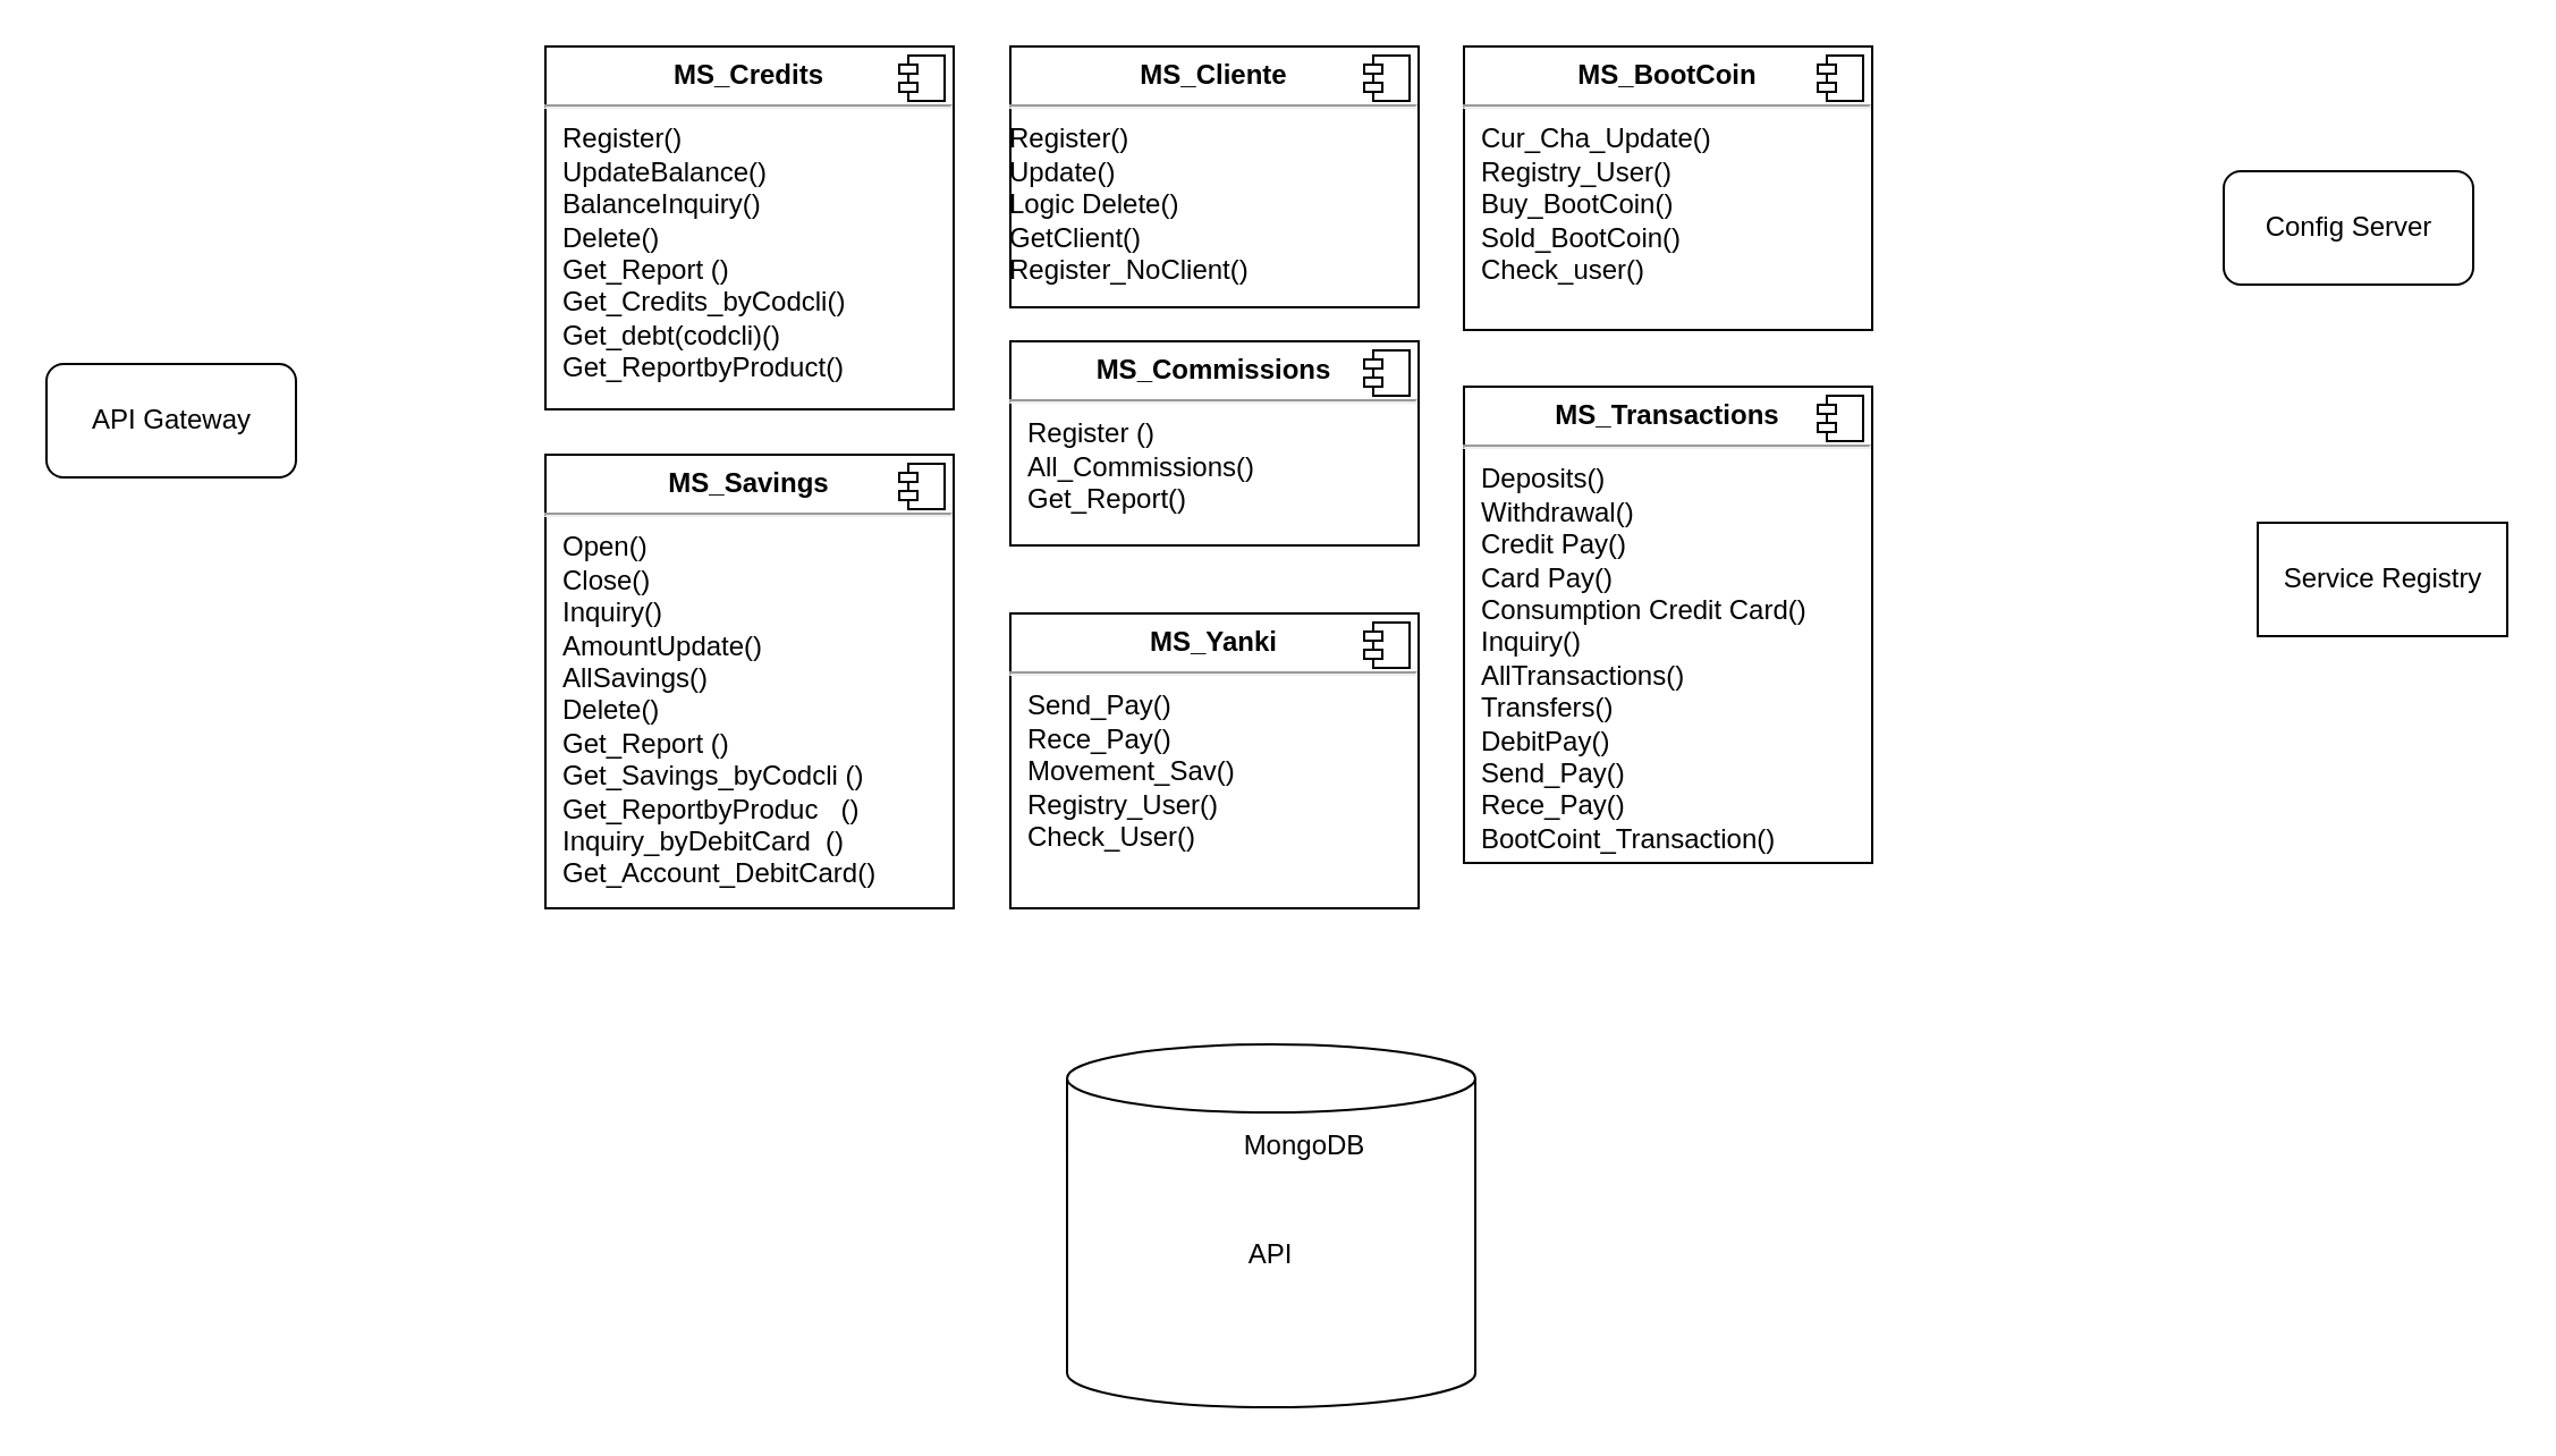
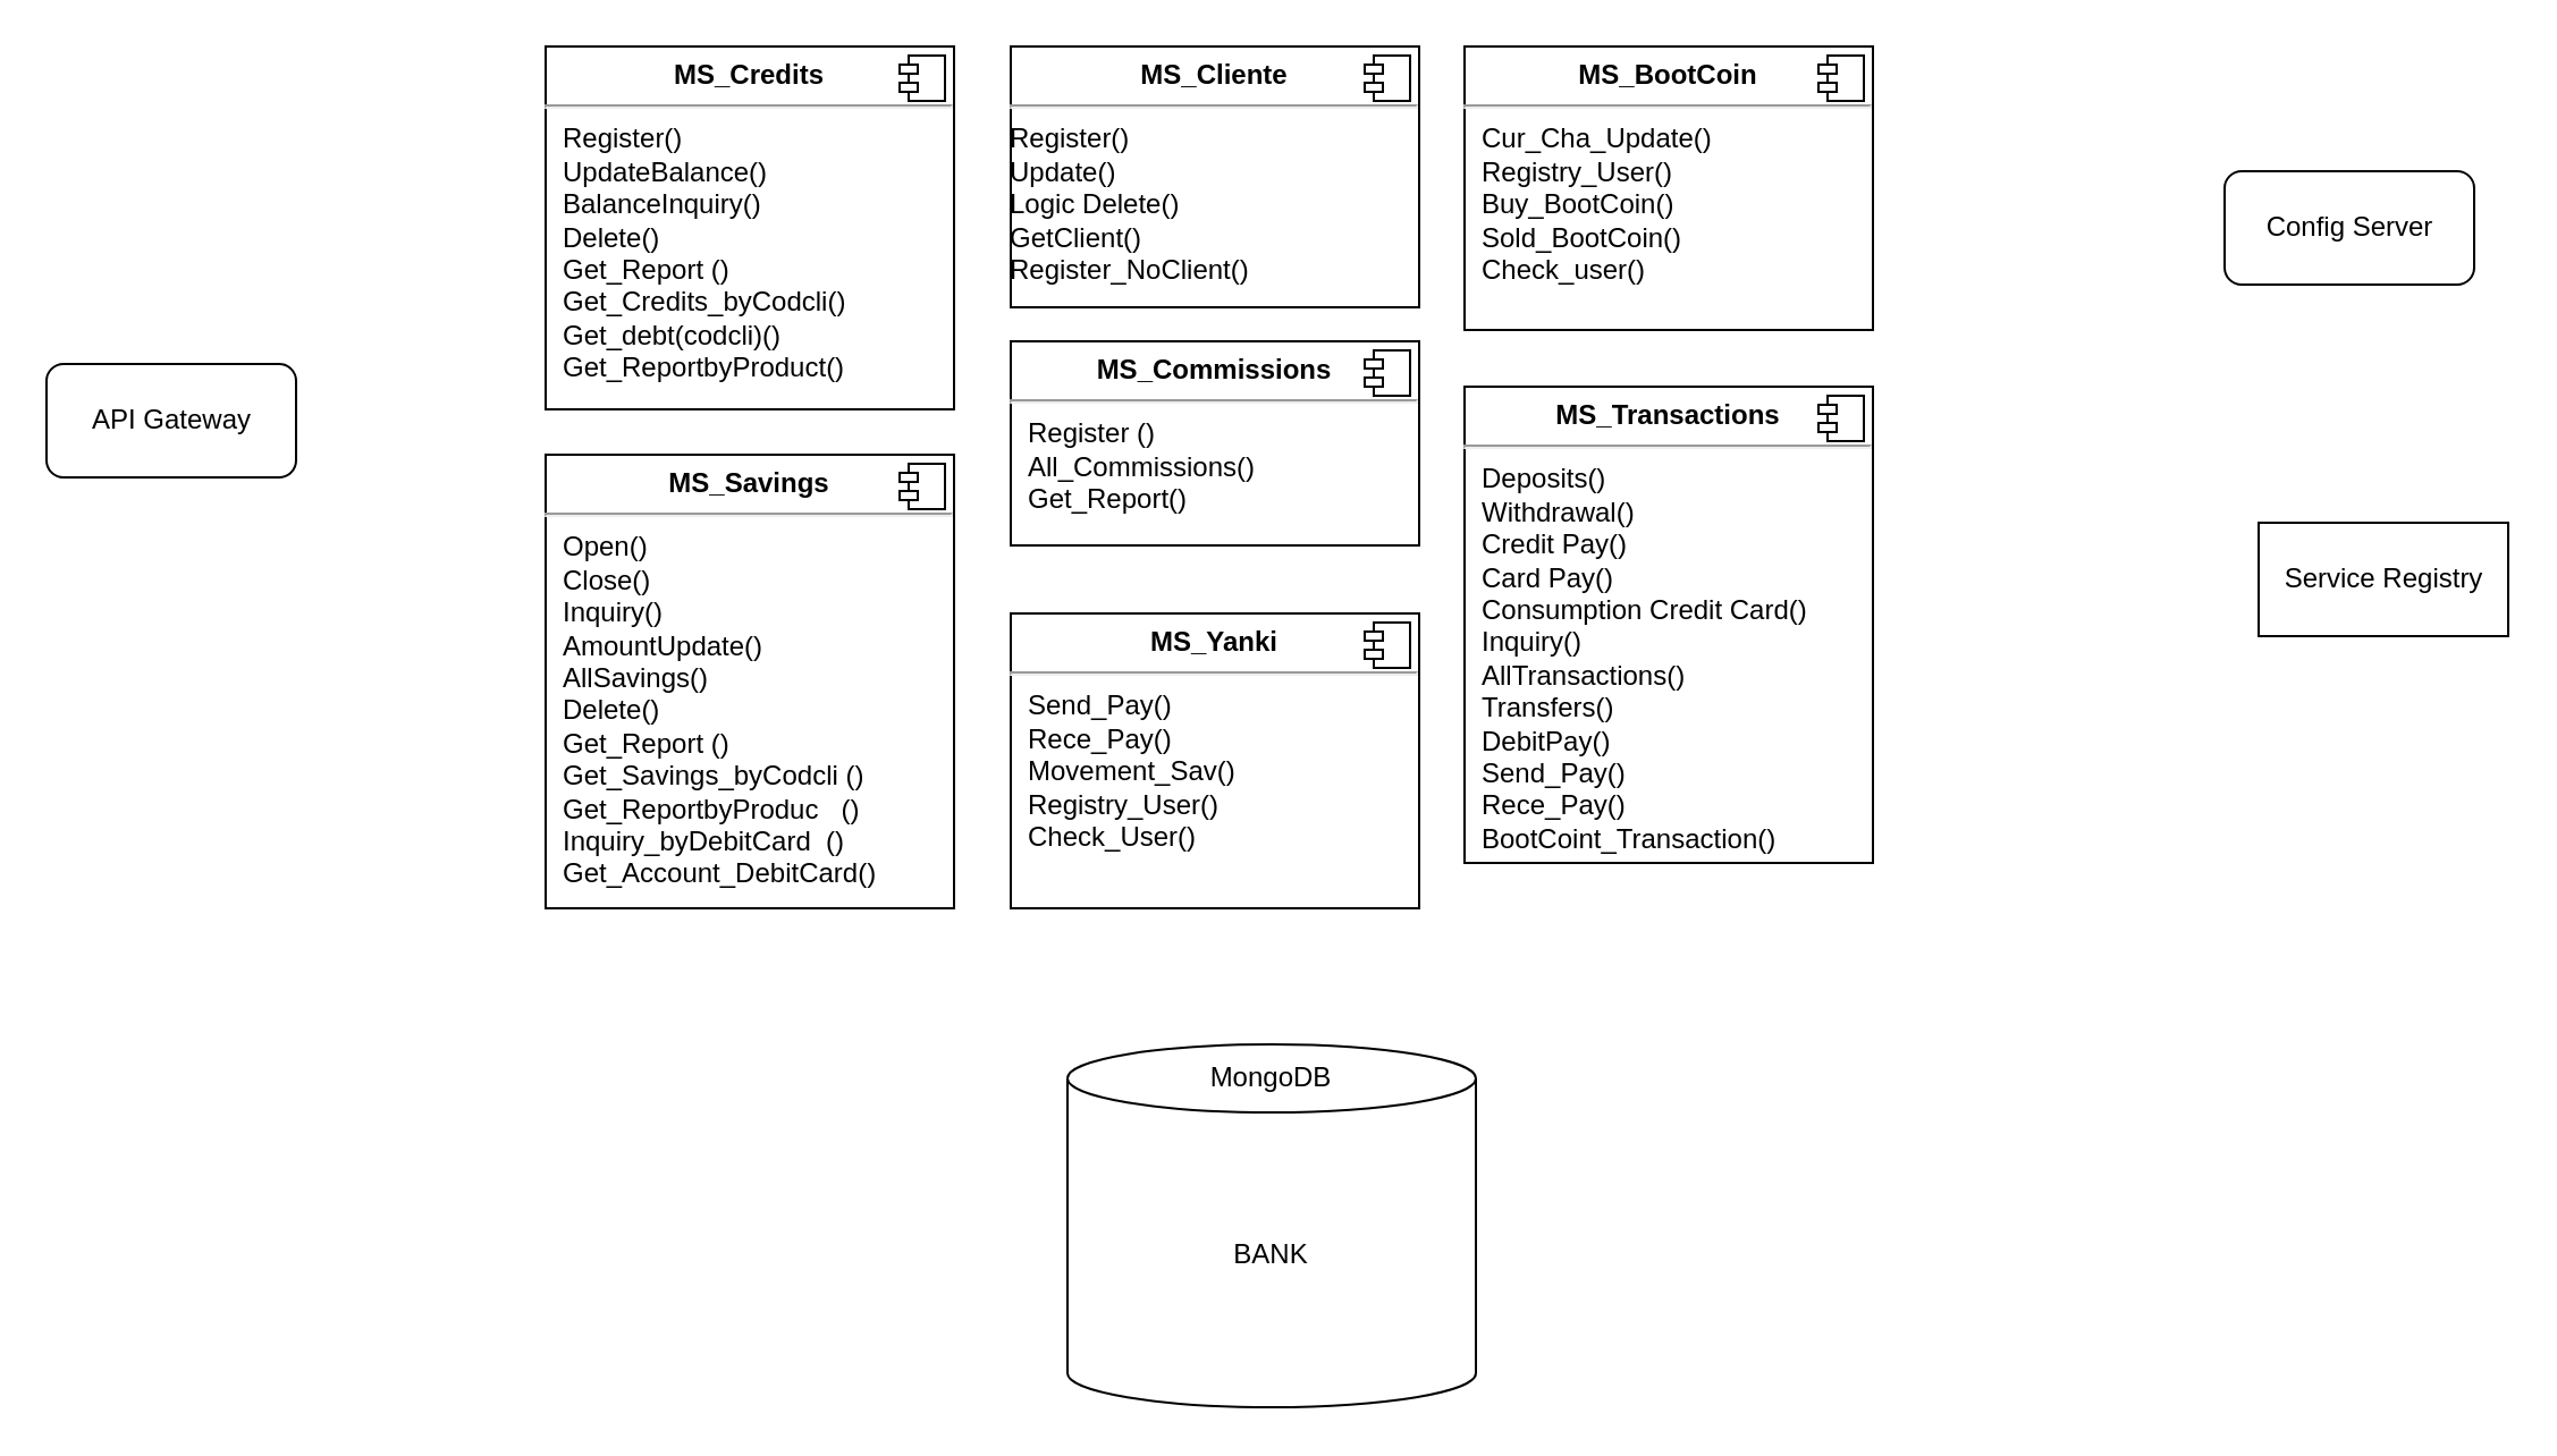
  <mxCell id="0" />
  <mxCell id="1" parent="0" />
  <mxCell id="2" value="&lt;p style=&quot;margin:0px;margin-top:6px;text-align:center;&quot;&gt;&lt;b&gt;MS_Savings&lt;/b&gt;&lt;br&gt;&lt;/p&gt;&lt;hr&gt;&lt;p style=&quot;margin:0px;margin-left:8px;&quot;&gt;Open()&lt;br&gt;Close()&lt;/p&gt;&lt;p style=&quot;margin:0px;margin-left:8px;&quot;&gt;Inquiry()&lt;br&gt;&lt;/p&gt;&lt;p style=&quot;margin:0px;margin-left:8px;&quot;&gt;AmountUpdate()&lt;br&gt;&lt;/p&gt;&lt;p style=&quot;margin:0px;margin-left:8px;&quot;&gt;AllSavings()&lt;br&gt;&lt;/p&gt;&lt;p style=&quot;margin:0px;margin-left:8px;&quot;&gt;Delete()&lt;/p&gt;&lt;p style=&quot;margin:0px;margin-left:8px;&quot;&gt;Get_Report&lt;span style=&quot;&quot;&gt;&#09;&#09;&lt;/span&gt;()&lt;/p&gt;&lt;p style=&quot;margin:0px;margin-left:8px;&quot;&gt;Get_Savings_byCodcli ()&lt;/p&gt;&lt;p style=&quot;margin:0px;margin-left:8px;&quot;&gt;Get_ReportbyProduc&amp;nbsp; &amp;nbsp;()&lt;/p&gt;&lt;p style=&quot;margin:0px;margin-left:8px;&quot;&gt;Inquiry_byDebitCard&amp;nbsp; ()&lt;/p&gt;&lt;p style=&quot;margin:0px;margin-left:8px;&quot;&gt;Get_Account_DebitCard()&lt;/p&gt;&lt;p style=&quot;margin:0px;margin-left:8px;&quot;&gt;&lt;br&gt;&lt;/p&gt;" style="align=left;overflow=fill;html=1;dropTarget=0;" parent="1" vertex="1"><mxGeometry x="240" y="200" width="180" height="200" as="geometry" /></mxCell>
  <mxCell id="3" value="" style="shape=component;jettyWidth=8;jettyHeight=4;" parent="2" vertex="1"><mxGeometry x="1" width="20" height="20" relative="1" as="geometry"><mxPoint x="-24" y="4" as="offset" /></mxGeometry></mxCell>
  <mxCell id="4" value="&lt;p style=&quot;margin:0px;margin-top:6px;text-align:center;&quot;&gt;&lt;b&gt;MS_Credits&lt;/b&gt;&lt;br&gt;&lt;/p&gt;&lt;hr&gt;&lt;p style=&quot;margin:0px;margin-left:8px;&quot;&gt;Register()&lt;/p&gt;&lt;p style=&quot;margin:0px;margin-left:8px;&quot;&gt;UpdateBalance()&lt;/p&gt;&lt;p style=&quot;margin:0px;margin-left:8px;&quot;&gt;BalanceInquiry()&lt;/p&gt;&lt;p style=&quot;margin:0px;margin-left:8px;&quot;&gt;Delete()&lt;/p&gt;&lt;p style=&quot;margin:0px;margin-left:8px;&quot;&gt;Get_Report&lt;span style=&quot;&quot;&gt;&#09;&lt;/span&gt;()&lt;/p&gt;&lt;p style=&quot;margin:0px;margin-left:8px;&quot;&gt;Get_Credits_byCodcli()&lt;/p&gt;&lt;p style=&quot;margin:0px;margin-left:8px;&quot;&gt;Get_debt(codcli)()&lt;/p&gt;&lt;p style=&quot;margin:0px;margin-left:8px;&quot;&gt;Get_ReportbyProduct()&lt;/p&gt;" style="align=left;overflow=fill;html=1;dropTarget=0;" parent="1" vertex="1"><mxGeometry x="240" y="20" width="180" height="160" as="geometry" /></mxCell>
  <mxCell id="5" value="" style="shape=component;jettyWidth=8;jettyHeight=4;" parent="4" vertex="1"><mxGeometry x="1" width="20" height="20" relative="1" as="geometry"><mxPoint x="-24" y="4" as="offset" /></mxGeometry></mxCell>
  <mxCell id="6" value="&lt;p style=&quot;margin:0px;margin-top:6px;text-align:center;&quot;&gt;&lt;b&gt;MS_Transactions&lt;/b&gt;&lt;br&gt;&lt;/p&gt;&lt;hr&gt;&lt;p style=&quot;margin:0px;margin-left:8px;&quot;&gt;Deposits()&lt;/p&gt;&lt;p style=&quot;margin:0px;margin-left:8px;&quot;&gt;Withdrawal()&lt;/p&gt;&lt;p style=&quot;margin:0px;margin-left:8px;&quot;&gt;Credit Pay()&lt;/p&gt;&lt;p style=&quot;margin:0px;margin-left:8px;&quot;&gt;Card Pay()&lt;/p&gt;&lt;p style=&quot;margin:0px;margin-left:8px;&quot;&gt;Consumption Credit Card()&lt;/p&gt;&lt;p style=&quot;margin:0px;margin-left:8px;&quot;&gt;Inquiry()&lt;/p&gt;&lt;p style=&quot;margin:0px;margin-left:8px;&quot;&gt;AllTransactions()&lt;br&gt;&lt;/p&gt;&lt;p style=&quot;margin:0px;margin-left:8px;&quot;&gt;Transfers()&lt;/p&gt;&lt;p style=&quot;margin:0px;margin-left:8px;&quot;&gt;DebitPay()&lt;/p&gt;&lt;p style=&quot;margin:0px;margin-left:8px;&quot;&gt;Send_Pay()&lt;/p&gt;&lt;p style=&quot;margin:0px;margin-left:8px;&quot;&gt;Rece_Pay()&lt;/p&gt;&lt;p style=&quot;margin:0px;margin-left:8px;&quot;&gt;BootCoint_Transaction()&lt;/p&gt;" style="align=left;overflow=fill;html=1;dropTarget=0;" parent="1" vertex="1"><mxGeometry x="645" y="170" width="180" height="210" as="geometry" /></mxCell>
  <mxCell id="7" value="" style="shape=component;jettyWidth=8;jettyHeight=4;" parent="6" vertex="1"><mxGeometry x="1" width="20" height="20" relative="1" as="geometry"><mxPoint x="-24" y="4" as="offset" /></mxGeometry></mxCell>
  <mxCell id="8" value="&lt;p style=&quot;margin:0px;margin-top:6px;text-align:center;&quot;&gt;&lt;b&gt;MS_Cliente&lt;/b&gt;&lt;br&gt;&lt;/p&gt;&lt;hr&gt;&lt;p style=&quot;margin:0px;margin-left:8px;&quot;&gt;&lt;/p&gt;&lt;div&gt;Register()&lt;/div&gt;&lt;div&gt;Update()&lt;/div&gt;&lt;div&gt;Logic Delete()&lt;/div&gt;&lt;div&gt;GetClient()&lt;/div&gt;&lt;div&gt;Register_NoClient()&lt;/div&gt;&lt;table width=&quot;118&quot; cellspacing=&quot;0&quot; cellpadding=&quot;0&quot; border=&quot;0&quot;&gt;&lt;tbody&gt;&lt;tr style=&quot;height:14.4pt&quot; height=&quot;19&quot;&gt;&lt;td style=&quot;height:14.4pt;width:88pt&quot; width=&quot;118&quot; class=&quot;xl63&quot; height=&quot;19&quot;&gt;&lt;br&gt;&lt;/td&gt;&lt;/tr&gt;&lt;/tbody&gt;&lt;/table&gt;" style="align=left;overflow=fill;html=1;dropTarget=0;" parent="1" vertex="1"><mxGeometry x="445" y="20" width="180" height="115" as="geometry" /></mxCell>
  <mxCell id="9" value="" style="shape=component;jettyWidth=8;jettyHeight=4;" parent="8" vertex="1"><mxGeometry x="1" width="20" height="20" relative="1" as="geometry"><mxPoint x="-24" y="4" as="offset" /></mxGeometry></mxCell>
  <mxCell id="10" value="&lt;p style=&quot;margin:0px;margin-top:6px;text-align:center;&quot;&gt;&lt;b&gt;MS_Commissions&lt;/b&gt;&lt;br&gt;&lt;/p&gt;&lt;hr&gt;&lt;p style=&quot;margin:0px;margin-left:8px;&quot;&gt;Register ()&lt;/p&gt;&lt;p style=&quot;margin:0px;margin-left:8px;&quot;&gt;All_Commissions()&lt;/p&gt;&lt;p style=&quot;margin:0px;margin-left:8px;&quot;&gt;Get_Report()&lt;/p&gt;" style="align=left;overflow=fill;html=1;dropTarget=0;" parent="1" vertex="1"><mxGeometry x="445" y="150" width="180" height="90" as="geometry" /></mxCell>
  <mxCell id="11" value="" style="shape=component;jettyWidth=8;jettyHeight=4;" parent="10" vertex="1"><mxGeometry x="1" width="20" height="20" relative="1" as="geometry"><mxPoint x="-24" y="4" as="offset" /></mxGeometry></mxCell>
  <mxCell id="12" value="&lt;p style=&quot;margin:0px;margin-top:6px;text-align:center;&quot;&gt;&lt;b&gt;MS_Yanki&lt;/b&gt;&lt;br&gt;&lt;/p&gt;&lt;hr&gt;&lt;p style=&quot;margin:0px;margin-left:8px;&quot;&gt;Send_Pay()&lt;/p&gt;&lt;p style=&quot;margin:0px;margin-left:8px;&quot;&gt;Rece_Pay()&lt;/p&gt;&lt;p style=&quot;margin:0px;margin-left:8px;&quot;&gt;Movement_Sav()&lt;/p&gt;&lt;p style=&quot;margin:0px;margin-left:8px;&quot;&gt;Registry_User()&lt;/p&gt;&lt;p style=&quot;margin:0px;margin-left:8px;&quot;&gt;Check_User()&lt;/p&gt;" style="align=left;overflow=fill;html=1;dropTarget=0;" vertex="1" parent="1"><mxGeometry x="445" y="270" width="180" height="130" as="geometry" /></mxCell>
  <mxCell id="13" value="" style="shape=component;jettyWidth=8;jettyHeight=4;" vertex="1" parent="12"><mxGeometry x="1" width="20" height="20" relative="1" as="geometry"><mxPoint x="-24" y="4" as="offset" /></mxGeometry></mxCell>
  <mxCell id="14" value="&lt;p style=&quot;margin:0px;margin-top:6px;text-align:center;&quot;&gt;&lt;b&gt;MS_BootCoin&lt;/b&gt;&lt;br&gt;&lt;/p&gt;&lt;hr&gt;&lt;p style=&quot;margin:0px;margin-left:8px;&quot;&gt;Cur_Cha_Update()&lt;/p&gt;&lt;p style=&quot;margin:0px;margin-left:8px;&quot;&gt;Registry_User()&lt;/p&gt;&lt;p style=&quot;margin:0px;margin-left:8px;&quot;&gt;Buy_BootCoin()&lt;/p&gt;&lt;p style=&quot;margin:0px;margin-left:8px;&quot;&gt;Sold_BootCoin()&lt;/p&gt;&lt;p style=&quot;margin:0px;margin-left:8px;&quot;&gt;Check_user()&lt;/p&gt;&lt;div&gt;&lt;br&gt;&lt;/div&gt;" style="align=left;overflow=fill;html=1;dropTarget=0;" vertex="1" parent="1"><mxGeometry x="645" y="20" width="180" height="125" as="geometry" /></mxCell>
  <mxCell id="15" value="" style="shape=component;jettyWidth=8;jettyHeight=4;" vertex="1" parent="14"><mxGeometry x="1" width="20" height="20" relative="1" as="geometry"><mxPoint x="-24" y="4" as="offset" /></mxGeometry></mxCell>
  <mxCell id="16" value="API Gateway" style="html=1;rounded=1;" vertex="1" parent="1"><mxGeometry x="20" y="160" width="110" height="50" as="geometry" /></mxCell>
  <mxCell id="17" value="Config Server" style="html=1;rounded=1;" vertex="1" parent="1"><mxGeometry x="980" y="75" width="110" height="50" as="geometry" /></mxCell>
  <mxCell id="18" value="Service Registry" style="html=1;" vertex="1" parent="1"><mxGeometry x="995" y="230" width="110" height="50" as="geometry" /></mxCell>
- <mxCell id="19" value="API" style="shape=cylinder3;whiteSpace=wrap;html=1;boundedLbl=1;backgroundOutline=1;size=15;" vertex="1" parent="1"><mxGeometry x="470" y="460" width="180" height="160" as="geometry" /></mxCell>
- <mxCell id="20" value="MongoDB" style="text;html=1;strokeColor=none;fillColor=none;align=center;verticalAlign=middle;whiteSpace=wrap;rounded=0;" vertex="1" parent="1"><mxGeometry x="545" y="490" width="60" height="30" as="geometry" /></mxCell>
+ <mxCell id="19" value="BANK" style="shape=cylinder3;whiteSpace=wrap;html=1;boundedLbl=1;backgroundOutline=1;size=15;" vertex="1" parent="1"><mxGeometry x="470" y="460" width="180" height="160" as="geometry" /></mxCell>
+ <mxCell id="20" value="MongoDB" style="text;html=1;strokeColor=none;fillColor=none;align=center;verticalAlign=middle;whiteSpace=wrap;rounded=0;" vertex="1" parent="1"><mxGeometry x="530" y="460" width="60" height="30" as="geometry" /></mxCell>
